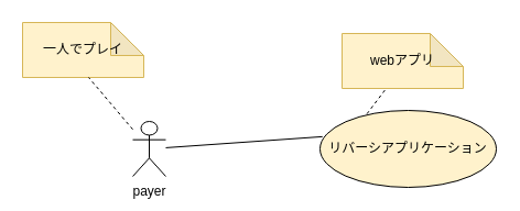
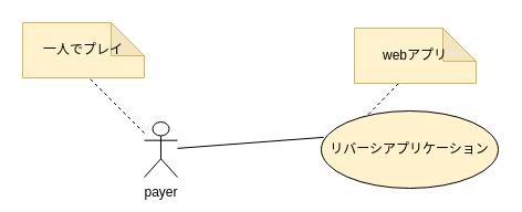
  <mxCell id="0" />
  <mxCell id="1" parent="0" />
  <mxCell id="2" value="リバーシアプリケーション" style="ellipse;whiteSpace=wrap;html=1;fillColor=#fff2cc;" parent="1" vertex="1"><mxGeometry x="290" y="100" width="160" height="70" as="geometry" /></mxCell>
- <mxCell id="3" value="payer" style="shape=umlActor;verticalLabelPosition=bottom;verticalAlign=top;html=1;" parent="1" vertex="1"><mxGeometry x="120" y="110" width="30" height="50" as="geometry" /></mxCell>
+ <mxCell id="3" value="payer" style="shape=umlActor;verticalLabelPosition=bottom;verticalAlign=top;html=1;" parent="1" vertex="1"><mxGeometry x="130" y="110" width="30" height="50" as="geometry" /></mxCell>
  <mxCell id="4" value="" style="endArrow=none;html=1;entryX=0.014;entryY=0.341;entryDx=0;entryDy=0;entryPerimeter=0;" edge="1" parent="1" source="3" target="2"><mxGeometry relative="1" as="geometry"><mxPoint x="160" y="120" as="sourcePoint" /><mxPoint x="280" y="130" as="targetPoint" /></mxGeometry></mxCell>
- <mxCell id="5" value="webアプリ" style="shape=note;whiteSpace=wrap;html=1;backgroundOutline=1;darkOpacity=0.05;fillColor=#fff2cc;strokeColor=#d6b656;" vertex="1" parent="1"><mxGeometry x="310" y="30" width="110" height="50" as="geometry" /></mxCell>
+ <mxCell id="5" value="webアプリ" style="shape=note;whiteSpace=wrap;html=1;backgroundOutline=1;darkOpacity=0.05;fillColor=#fff2cc;strokeColor=#d6b656;" vertex="1" parent="1"><mxGeometry x="320" y="25" width="110" height="50" as="geometry" /></mxCell>
  <mxCell id="6" value="" style="endArrow=none;dashed=1;html=1;entryX=0.364;entryY=1;entryDx=0;entryDy=0;entryPerimeter=0;exitX=0.266;exitY=0.045;exitDx=0;exitDy=0;exitPerimeter=0;" edge="1" parent="1" source="2" target="5"><mxGeometry width="50" height="50" relative="1" as="geometry"><mxPoint x="330" y="110" as="sourcePoint" /><mxPoint x="380" y="60" as="targetPoint" /></mxGeometry></mxCell>
  <mxCell id="7" value="一人でプレイ" style="shape=note;whiteSpace=wrap;html=1;backgroundOutline=1;darkOpacity=0.05;fillColor=#fff2cc;strokeColor=#d6b656;" vertex="1" parent="1"><mxGeometry x="20" y="20" width="110" height="50" as="geometry" /></mxCell>
  <mxCell id="8" value="" style="endArrow=none;dashed=1;html=1;" edge="1" parent="1" source="3"><mxGeometry width="50" height="50" relative="1" as="geometry"><mxPoint x="30" y="120" as="sourcePoint" /><mxPoint x="80" y="70" as="targetPoint" /></mxGeometry></mxCell>
